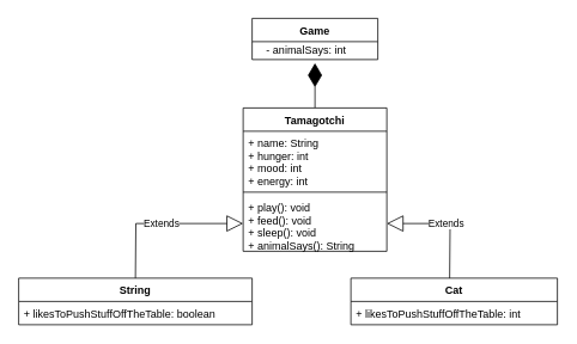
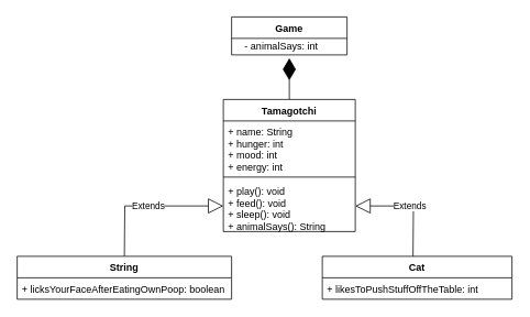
  <mxCell id="0" />
  <mxCell id="1" parent="0" />
  <mxCell id="2" value="Extends" style="endArrow=block;endSize=16;endFill=0;html=1;rounded=0;edgeStyle=orthogonalEdgeStyle;exitX=0.5;exitY=0;exitDx=0;exitDy=0;" edge="1" parent="1" target="8"><mxGeometry width="160" relative="1" as="geometry"><mxPoint x="500" y="310" as="sourcePoint" /><mxPoint x="350" y="280" as="targetPoint" /></mxGeometry></mxCell>
  <mxCell id="3" value="" style="endArrow=diamondThin;endFill=1;endSize=24;html=1;rounded=0;edgeStyle=orthogonalEdgeStyle;" edge="1" parent="1"><mxGeometry width="160" relative="1" as="geometry"><mxPoint x="350" y="120" as="sourcePoint" /><mxPoint x="350" y="70" as="targetPoint" /><Array as="points"><mxPoint x="350" y="70" /></Array></mxGeometry></mxCell>
  <mxCell id="4" value="Game" style="swimlane;fontStyle=1;childLayout=stackLayout;horizontal=1;startSize=26;fillColor=none;horizontalStack=0;resizeParent=1;resizeParentMax=0;resizeLast=0;collapsible=1;marginBottom=0;" vertex="1" parent="1"><mxGeometry x="280" y="20" width="140" height="46" as="geometry" /></mxCell>
  <mxCell id="5" value="Tamagotchi" style="swimlane;fontStyle=1;align=center;verticalAlign=top;childLayout=stackLayout;horizontal=1;startSize=26;horizontalStack=0;resizeParent=1;resizeParentMax=0;resizeLast=0;collapsible=1;marginBottom=0;" vertex="1" parent="1"><mxGeometry x="270" y="120" width="160" height="160" as="geometry" /></mxCell>
  <mxCell id="6" value="+ name: String&#10;+ hunger: int&#10;+ mood: int&#10;+ energy: int&#10;" style="text;strokeColor=none;fillColor=none;align=left;verticalAlign=top;spacingLeft=4;spacingRight=4;overflow=hidden;rotatable=0;points=[[0,0.5],[1,0.5]];portConstraint=eastwest;" vertex="1" parent="5"><mxGeometry y="26" width="160" height="64" as="geometry" /></mxCell>
  <mxCell id="7" value="" style="line;strokeWidth=1;fillColor=none;align=left;verticalAlign=middle;spacingTop=-1;spacingLeft=3;spacingRight=3;rotatable=0;labelPosition=right;points=[];portConstraint=eastwest;" vertex="1" parent="5"><mxGeometry y="90" width="160" height="8" as="geometry" /></mxCell>
  <mxCell id="8" value="+ play(): void&#10;+ feed(): void&#10;+ sleep(): void&#10;+ animalSays(): String" style="text;strokeColor=none;fillColor=none;align=left;verticalAlign=top;spacingLeft=4;spacingRight=4;overflow=hidden;rotatable=0;points=[[0,0.5],[1,0.5]];portConstraint=eastwest;" vertex="1" parent="5"><mxGeometry y="98" width="160" height="62" as="geometry" /></mxCell>
  <mxCell id="9" value="Extends" style="endArrow=block;endSize=16;endFill=0;html=1;rounded=0;edgeStyle=orthogonalEdgeStyle;exitX=0.5;exitY=0;exitDx=0;exitDy=0;entryX=0;entryY=0.5;entryDx=0;entryDy=0;" edge="1" parent="1" target="8"><mxGeometry width="160" relative="1" as="geometry"><mxPoint x="150" y="310" as="sourcePoint" /><mxPoint x="440" y="254" as="targetPoint" /></mxGeometry></mxCell>
  <mxCell id="10" value="Cat" style="swimlane;fontStyle=1;align=center;verticalAlign=top;childLayout=stackLayout;horizontal=1;startSize=26;horizontalStack=0;resizeParent=1;resizeParentMax=0;resizeLast=0;collapsible=1;marginBottom=0;" vertex="1" parent="1"><mxGeometry x="390" y="310" width="230" height="52" as="geometry" /></mxCell>
  <mxCell id="11" value="+ likesToPushStuffOffTheTable: int" style="text;strokeColor=none;fillColor=none;align=left;verticalAlign=top;spacingLeft=4;spacingRight=4;overflow=hidden;rotatable=0;points=[[0,0.5],[1,0.5]];portConstraint=eastwest;" vertex="1" parent="10"><mxGeometry y="26" width="230" height="26" as="geometry" /></mxCell>
  <mxCell id="12" value="String" style="swimlane;fontStyle=1;align=center;verticalAlign=top;childLayout=stackLayout;horizontal=1;startSize=26;horizontalStack=0;resizeParent=1;resizeParentMax=0;resizeLast=0;collapsible=1;marginBottom=0;" vertex="1" parent="1"><mxGeometry x="20" y="310" width="260" height="52" as="geometry" /></mxCell>
- <mxCell id="13" value="+ likesToPushStuffOffTheTable: boolean" style="text;strokeColor=none;fillColor=none;align=left;verticalAlign=top;spacingLeft=4;spacingRight=4;overflow=hidden;rotatable=0;points=[[0,0.5],[1,0.5]];portConstraint=eastwest;" vertex="1" parent="12"><mxGeometry y="26" width="260" height="26" as="geometry" /></mxCell>
+ <mxCell id="13" value="+ licksYourFaceAfterEatingOwnPoop: boolean" style="text;strokeColor=none;fillColor=none;align=left;verticalAlign=top;spacingLeft=4;spacingRight=4;overflow=hidden;rotatable=0;points=[[0,0.5],[1,0.5]];portConstraint=eastwest;" vertex="1" parent="12"><mxGeometry y="26" width="260" height="26" as="geometry" /></mxCell>
  <mxCell id="14" value="- animalSays: int" style="text;html=1;align=center;verticalAlign=middle;resizable=0;points=[];autosize=1;strokeColor=none;fillColor=none;" vertex="1" parent="1"><mxGeometry x="270" y="46" width="140" height="20" as="geometry" /></mxCell>
